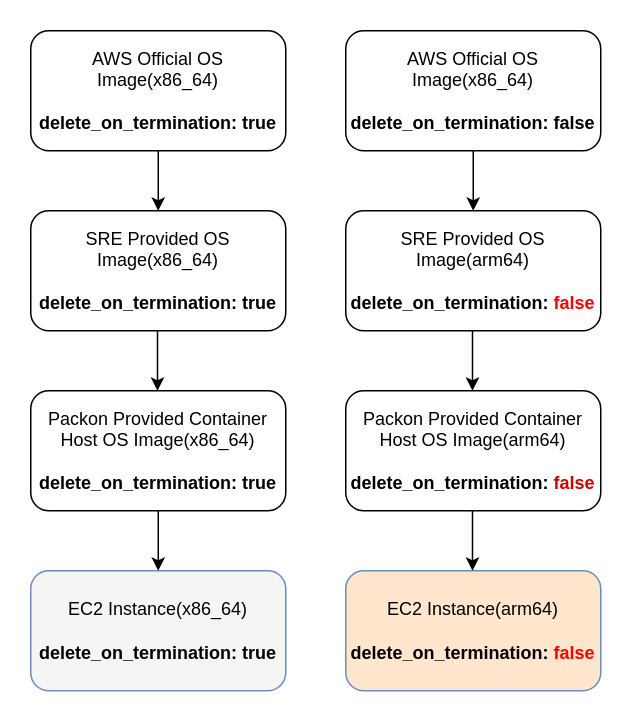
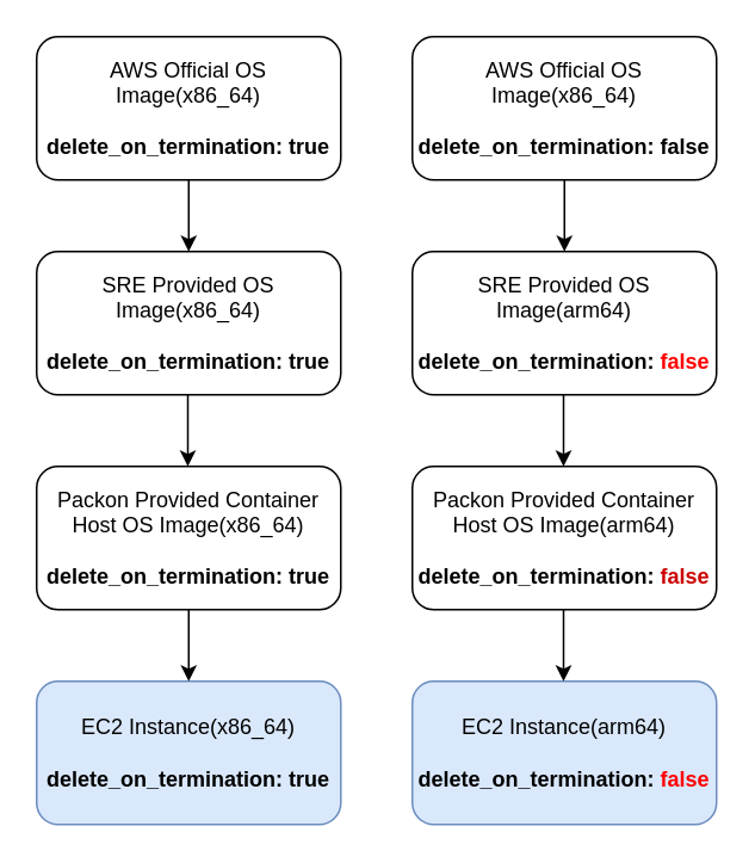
  <mxCell id="0" />
  <mxCell id="1" parent="0" />
  <mxCell id="2" value="AWS Official OS Image(x86_64)&lt;div&gt;&lt;br&gt;&lt;/div&gt;&lt;div&gt;&lt;b&gt;delete_on_termination: true&lt;/b&gt;&lt;br&gt;&lt;/div&gt;" style="rounded=1;whiteSpace=wrap;html=1;" vertex="1" parent="1"><mxGeometry x="20" y="20" width="170" height="80" as="geometry" /></mxCell>
  <mxCell id="3" value="SRE Provided OS Image(x86_64)&lt;div&gt;&lt;br&gt;&lt;/div&gt;&lt;div&gt;&lt;b&gt;delete_on_termination: true&lt;/b&gt;&lt;br&gt;&lt;/div&gt;" style="rounded=1;whiteSpace=wrap;html=1;" vertex="1" parent="1"><mxGeometry x="20" y="140" width="170" height="80" as="geometry" /></mxCell>
  <mxCell id="4" value="SRE Provided OS Image(arm64)&lt;div&gt;&lt;br&gt;&lt;/div&gt;&lt;div&gt;&lt;b&gt;delete_on_termination: &lt;font color=&quot;#ff0000&quot;&gt;false&lt;/font&gt;&lt;/b&gt;&lt;br&gt;&lt;/div&gt;" style="rounded=1;whiteSpace=wrap;html=1;" vertex="1" parent="1"><mxGeometry x="230" y="140" width="170" height="80" as="geometry" /></mxCell>
  <mxCell id="5" value="Packon Provided Container Host OS Image(x86_64)&lt;div&gt;&lt;br&gt;&lt;/div&gt;&lt;div&gt;&lt;b&gt;delete_on_termination: true&lt;/b&gt;&lt;br&gt;&lt;/div&gt;" style="rounded=1;whiteSpace=wrap;html=1;" vertex="1" parent="1"><mxGeometry x="20" y="260" width="170" height="80" as="geometry" /></mxCell>
  <mxCell id="6" value="Packon Provided Container Host OS Image(arm64)&lt;div&gt;&lt;br&gt;&lt;/div&gt;&lt;div&gt;&lt;b&gt;delete_on_termination: &lt;font color=&quot;#cc0000&quot;&gt;false&lt;/font&gt;&lt;/b&gt;&lt;br&gt;&lt;/div&gt;" style="rounded=1;whiteSpace=wrap;html=1;" vertex="1" parent="1"><mxGeometry x="230" y="260" width="170" height="80" as="geometry" /></mxCell>
  <mxCell id="7" value="AWS Official OS Image(x86_64)&lt;div&gt;&lt;br&gt;&lt;/div&gt;&lt;div&gt;&lt;b&gt;delete_on_termination: false&lt;/b&gt;&lt;br&gt;&lt;/div&gt;" style="rounded=1;whiteSpace=wrap;html=1;" vertex="1" parent="1"><mxGeometry x="230" y="20" width="170" height="80" as="geometry" /></mxCell>
  <mxCell id="8" value="" style="endArrow=classic;html=1;rounded=0;exitX=0.5;exitY=1;exitDx=0;exitDy=0;" edge="1" parent="1" source="2" target="3"><mxGeometry width="50" height="50" relative="1" as="geometry"><mxPoint x="320" y="260" as="sourcePoint" /><mxPoint x="370" y="210" as="targetPoint" /></mxGeometry></mxCell>
  <mxCell id="9" value="" style="endArrow=classic;html=1;rounded=0;exitX=0.5;exitY=1;exitDx=0;exitDy=0;entryX=0.5;entryY=0;entryDx=0;entryDy=0;" edge="1" parent="1" source="7" target="4"><mxGeometry width="50" height="50" relative="1" as="geometry"><mxPoint x="320" y="260" as="sourcePoint" /><mxPoint x="370" y="210" as="targetPoint" /></mxGeometry></mxCell>
  <mxCell id="10" value="" style="endArrow=classic;html=1;rounded=0;exitX=0.5;exitY=1;exitDx=0;exitDy=0;" edge="1" parent="1"><mxGeometry width="50" height="50" relative="1" as="geometry"><mxPoint x="104.5" y="220" as="sourcePoint" /><mxPoint x="104.5" y="260" as="targetPoint" /></mxGeometry></mxCell>
  <mxCell id="11" value="" style="endArrow=classic;html=1;rounded=0;" edge="1" parent="1"><mxGeometry width="50" height="50" relative="1" as="geometry"><mxPoint x="314.5" y="220" as="sourcePoint" /><mxPoint x="314.5" y="260" as="targetPoint" /></mxGeometry></mxCell>
- <mxCell id="12" value="EC2 Instance(x86_64)&lt;div&gt;&lt;br&gt;&lt;/div&gt;&lt;div&gt;&lt;b&gt;delete_on_termination: true&lt;/b&gt;&lt;br&gt;&lt;/div&gt;" style="rounded=1;whiteSpace=wrap;html=1;fillColor=#f5f5f5;strokeColor=#6c8ebf;" vertex="1" parent="1"><mxGeometry x="20" y="380" width="170" height="80" as="geometry" /></mxCell>
- <mxCell id="13" value="EC2 Instance(arm64)&lt;div&gt;&lt;br&gt;&lt;/div&gt;&lt;div&gt;&lt;b&gt;delete_on_termination: &lt;font color=&quot;#ff0000&quot;&gt;false&lt;/font&gt;&lt;/b&gt;&lt;br&gt;&lt;/div&gt;" style="rounded=1;whiteSpace=wrap;html=1;fillColor=#ffe6cc;strokeColor=#6c8ebf;" vertex="1" parent="1"><mxGeometry x="230" y="380" width="170" height="80" as="geometry" /></mxCell>
+ <mxCell id="12" value="EC2 Instance(x86_64)&lt;div&gt;&lt;br&gt;&lt;/div&gt;&lt;div&gt;&lt;b&gt;delete_on_termination: true&lt;/b&gt;&lt;br&gt;&lt;/div&gt;" style="rounded=1;whiteSpace=wrap;html=1;fillColor=#dae8fc;strokeColor=#6c8ebf;" vertex="1" parent="1"><mxGeometry x="20" y="380" width="170" height="80" as="geometry" /></mxCell>
+ <mxCell id="13" value="EC2 Instance(arm64)&lt;div&gt;&lt;br&gt;&lt;/div&gt;&lt;div&gt;&lt;b&gt;delete_on_termination: &lt;font color=&quot;#ff0000&quot;&gt;false&lt;/font&gt;&lt;/b&gt;&lt;br&gt;&lt;/div&gt;" style="rounded=1;whiteSpace=wrap;html=1;fillColor=#dae8fc;strokeColor=#6c8ebf;" vertex="1" parent="1"><mxGeometry x="230" y="380" width="170" height="80" as="geometry" /></mxCell>
  <mxCell id="14" value="" style="endArrow=classic;html=1;rounded=0;exitX=0.5;exitY=1;exitDx=0;exitDy=0;entryX=0.5;entryY=0;entryDx=0;entryDy=0;" edge="1" parent="1" source="5" target="12"><mxGeometry width="50" height="50" relative="1" as="geometry"><mxPoint x="320" y="260" as="sourcePoint" /><mxPoint x="370" y="210" as="targetPoint" /></mxGeometry></mxCell>
  <mxCell id="15" value="" style="endArrow=classic;html=1;rounded=0;" edge="1" parent="1"><mxGeometry width="50" height="50" relative="1" as="geometry"><mxPoint x="314.5" y="340" as="sourcePoint" /><mxPoint x="314.5" y="380" as="targetPoint" /></mxGeometry></mxCell>
